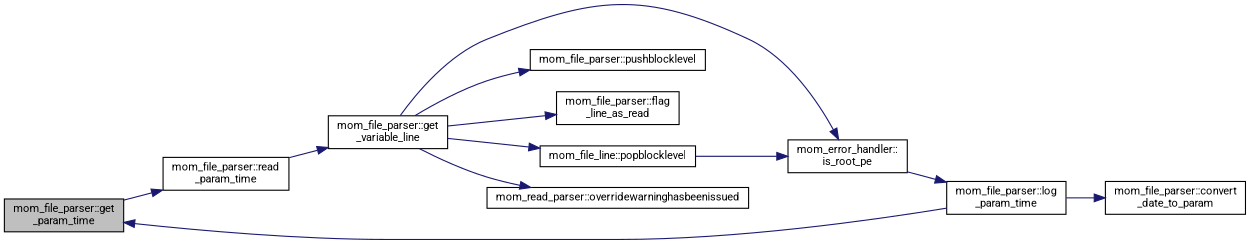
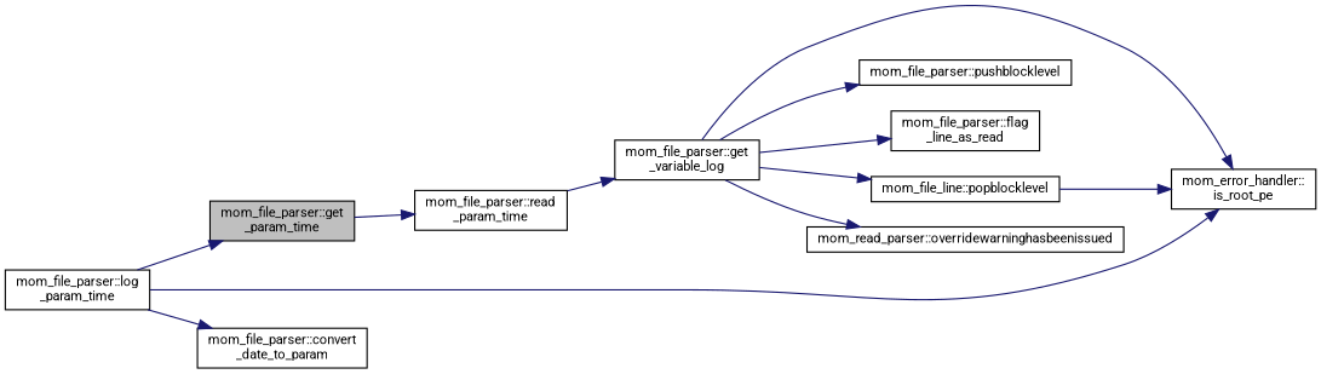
  digraph {
    fontname=Roboto
    rankdir=LR
    node [color=black fillcolor=white fontname=Roboto fontsize=10 shape=record style=filled]
    edge [color=midnightblue fontname=Roboto fontsize=10 labelfontname=Helvetica labelfontsize=10 style=solid]
    n1 [fillcolor=grey75 fontcolor=black height=0.2 label="mom_file_parser::get\l_param_time" width=0.4]
    n2 [height=0.2 label="mom_file_parser::read\l_param_time" width=0.4]
    n3 [height=0.2 label="mom_file_parser::log\l_param_time" width=0.4]
    n4 [height=0.2 label="mom_error_handler::\lis_root_pe" width=0.4]
    n5 [height=0.2 label="mom_file_parser::convert\l_date_to_param" width=0.4]
-   n6 [height=0.2 label="mom_file_parser::get\l_variable_line" width=0.4]
+   n6 [height=0.2 label="mom_file_parser::get\l_variable_log" width=0.4]
    n7 [height=0.2 label="mom_file_parser::pushblocklevel" width=0.4]
    n8 [height=0.2 label="mom_file_parser::flag\l_line_as_read" width=0.4]
    n9 [height=0.2 label="mom_file_line::popblocklevel" width=0.4]
    n10 [height=0.2 label="mom_read_parser::overridewarninghasbeenissued" width=0.4]
    n1 -> n2
    n2 -> n6
    n3 -> n1
-   n4 -> n3
+   n3 -> n4
    n3 -> n5
    n6 -> n4
    n6 -> n7
    n6 -> n8
    n6 -> n9
    n6 -> n10
    n9 -> n4
  }
